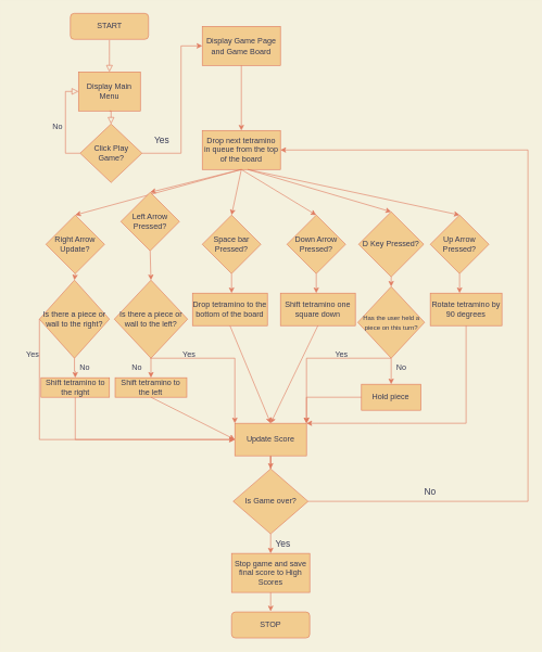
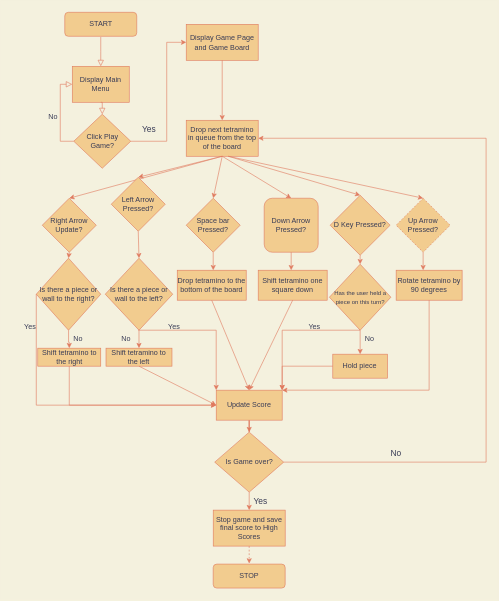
  <mxCell id="0" />
  <mxCell id="1" parent="0" />
  <mxCell id="2" value="" style="rounded=0;html=1;jettySize=auto;orthogonalLoop=1;fontSize=11;endArrow=block;endFill=0;endSize=8;strokeWidth=1;shadow=0;labelBackgroundColor=none;edgeStyle=orthogonalEdgeStyle;strokeColor=#E07A5F;fontColor=#393C56;" parent="1" source="3" edge="1"><mxGeometry relative="1" as="geometry"><mxPoint x="167.5" y="110" as="targetPoint" /></mxGeometry></mxCell>
  <mxCell id="3" value="START" style="rounded=1;whiteSpace=wrap;html=1;fontSize=12;glass=0;strokeWidth=1;shadow=0;perimeterSpacing=1;labelBackgroundColor=none;fillColor=#F2CC8F;strokeColor=#E07A5F;fontColor=#393C56;" parent="1" vertex="1"><mxGeometry x="107.5" y="20" width="120" height="40" as="geometry" /></mxCell>
  <mxCell id="4" value="Display Main Menu" style="rounded=0;whiteSpace=wrap;html=1;fontSize=12;glass=0;strokeWidth=1;shadow=0;fillColor=#F2CC8F;strokeColor=#E07A5F;fontColor=#393C56;" parent="1" vertex="1"><mxGeometry x="120" y="110" width="95" height="60" as="geometry" /></mxCell>
  <mxCell id="5" value="&lt;font style=&quot;font-size: 12px&quot;&gt;Click Play Game?&lt;/font&gt;" style="rhombus;whiteSpace=wrap;html=1;rounded=0;labelBackgroundColor=none;fillColor=#F2CC8F;strokeColor=#E07A5F;fontColor=#393C56;" parent="1" vertex="1"><mxGeometry x="122.5" y="190" width="95" height="90" as="geometry" /></mxCell>
  <mxCell id="6" value="" style="rounded=0;html=1;jettySize=auto;orthogonalLoop=1;fontSize=11;endArrow=block;endFill=0;endSize=8;strokeWidth=1;shadow=0;labelBackgroundColor=none;edgeStyle=orthogonalEdgeStyle;entryX=0.5;entryY=0;entryDx=0;entryDy=0;strokeColor=#E07A5F;fontColor=#393C56;" parent="1" target="5" edge="1"><mxGeometry relative="1" as="geometry"><mxPoint x="167.5" y="170" as="sourcePoint" /><mxPoint x="177.5" y="120" as="targetPoint" /><Array as="points"><mxPoint x="170.5" y="170" /><mxPoint x="170.5" y="190" /><mxPoint x="170.5" y="190" /></Array></mxGeometry></mxCell>
  <mxCell id="7" value="" style="rounded=0;html=1;jettySize=auto;orthogonalLoop=1;fontSize=11;endArrow=block;endFill=0;endSize=8;strokeWidth=1;shadow=0;labelBackgroundColor=none;edgeStyle=orthogonalEdgeStyle;entryX=0;entryY=0.5;entryDx=0;entryDy=0;exitX=0;exitY=0.5;exitDx=0;exitDy=0;strokeColor=#E07A5F;fontColor=#393C56;" parent="1" source="5" target="4" edge="1"><mxGeometry relative="1" as="geometry"><mxPoint x="187.5" y="81" as="sourcePoint" /><mxPoint x="187.5" y="130" as="targetPoint" /></mxGeometry></mxCell>
  <mxCell id="8" value="No" style="text;html=1;strokeColor=none;fillColor=none;align=center;verticalAlign=middle;whiteSpace=wrap;rounded=0;labelBackgroundColor=none;fontColor=#393C56;" parent="1" vertex="1"><mxGeometry x="57.5" y="180" width="60" height="30" as="geometry" /></mxCell>
  <mxCell id="9" value="Drop next tetramino in queue from the top of the board" style="rounded=0;whiteSpace=wrap;html=1;labelBackgroundColor=none;fillColor=#F2CC8F;strokeColor=#E07A5F;fontColor=#393C56;" parent="1" vertex="1"><mxGeometry x="310" y="200" width="120" height="60" as="geometry" /></mxCell>
  <mxCell id="10" value="" style="endArrow=classic;html=1;rounded=0;exitX=0.5;exitY=1;exitDx=0;exitDy=0;entryX=0.5;entryY=0;entryDx=0;entryDy=0;labelBackgroundColor=#F4F1DE;strokeColor=#E07A5F;fontColor=#393C56;" edge="1" parent="1" source="9" target="16"><mxGeometry width="50" height="50" relative="1" as="geometry"><mxPoint x="410" y="310" as="sourcePoint" /><mxPoint x="135" y="310" as="targetPoint" /></mxGeometry></mxCell>
  <mxCell id="11" value="" style="endArrow=classic;html=1;rounded=0;exitX=0.5;exitY=1;exitDx=0;exitDy=0;entryX=0.5;entryY=0;entryDx=0;entryDy=0;labelBackgroundColor=#F4F1DE;strokeColor=#E07A5F;fontColor=#393C56;" edge="1" parent="1" source="9" target="17"><mxGeometry width="50" height="50" relative="1" as="geometry"><mxPoint x="390" y="270" as="sourcePoint" /><mxPoint x="250" y="310" as="targetPoint" /></mxGeometry></mxCell>
  <mxCell id="12" value="" style="endArrow=classic;html=1;rounded=0;exitX=0.5;exitY=1;exitDx=0;exitDy=0;entryX=0.5;entryY=0;entryDx=0;entryDy=0;labelBackgroundColor=#F4F1DE;strokeColor=#E07A5F;fontColor=#393C56;" edge="1" parent="1" source="9" target="18"><mxGeometry width="50" height="50" relative="1" as="geometry"><mxPoint x="390" y="270" as="sourcePoint" /><mxPoint x="350" y="330" as="targetPoint" /></mxGeometry></mxCell>
  <mxCell id="13" value="" style="endArrow=classic;html=1;rounded=0;exitX=0.5;exitY=1;exitDx=0;exitDy=0;entryX=0.5;entryY=0;entryDx=0;entryDy=0;labelBackgroundColor=#F4F1DE;strokeColor=#E07A5F;fontColor=#393C56;" edge="1" parent="1" source="9" target="19"><mxGeometry width="50" height="50" relative="1" as="geometry"><mxPoint x="390" y="270" as="sourcePoint" /><mxPoint x="460" y="330" as="targetPoint" /></mxGeometry></mxCell>
  <mxCell id="14" value="" style="endArrow=classic;html=1;rounded=0;entryX=0.5;entryY=0;entryDx=0;entryDy=0;labelBackgroundColor=#F4F1DE;strokeColor=#E07A5F;fontColor=#393C56;" edge="1" parent="1" target="21"><mxGeometry width="50" height="50" relative="1" as="geometry"><mxPoint x="380" y="260" as="sourcePoint" /><mxPoint x="700" y="300" as="targetPoint" /></mxGeometry></mxCell>
  <mxCell id="15" value="" style="endArrow=classic;html=1;rounded=0;entryX=0.5;entryY=0;entryDx=0;entryDy=0;labelBackgroundColor=#F4F1DE;strokeColor=#E07A5F;fontColor=#393C56;" edge="1" parent="1" target="20"><mxGeometry width="50" height="50" relative="1" as="geometry"><mxPoint x="380" y="260" as="sourcePoint" /><mxPoint x="570" y="320" as="targetPoint" /></mxGeometry></mxCell>
  <mxCell id="16" value="Right Arrow Update?" style="rhombus;whiteSpace=wrap;html=1;fillColor=#F2CC8F;strokeColor=#E07A5F;fontColor=#393C56;" vertex="1" parent="1"><mxGeometry x="70" y="330" width="90" height="90" as="geometry" /></mxCell>
  <mxCell id="17" value="Left Arrow Pressed?" style="rhombus;whiteSpace=wrap;html=1;fillColor=#F2CC8F;strokeColor=#E07A5F;fontColor=#393C56;" vertex="1" parent="1"><mxGeometry x="185" y="295" width="90" height="90" as="geometry" /></mxCell>
  <mxCell id="18" value="Space bar Pressed?" style="rhombus;whiteSpace=wrap;html=1;fillColor=#F2CC8F;strokeColor=#E07A5F;fontColor=#393C56;" vertex="1" parent="1"><mxGeometry x="310" y="330" width="90" height="90" as="geometry" /></mxCell>
- <mxCell id="19" value="Down Arrow Pressed?" style="rhombus;whiteSpace=wrap;html=1;fillColor=#F2CC8F;strokeColor=#E07A5F;fontColor=#393C56;" vertex="1" parent="1"><mxGeometry x="440" y="330" width="90" height="90" as="geometry" /></mxCell>
+ <mxCell id="19" value="Down Arrow Pressed?" style="whiteSpace=wrap;html=1;fillColor=#F2CC8F;strokeColor=#E07A5F;fontColor=#393C56;rounded=1;" vertex="1" parent="1"><mxGeometry x="440" y="330" width="90" height="90" as="geometry" /></mxCell>
  <mxCell id="20" value="D Key Pressed?" style="rhombus;whiteSpace=wrap;html=1;fillColor=#F2CC8F;strokeColor=#E07A5F;fontColor=#393C56;" vertex="1" parent="1"><mxGeometry x="550" y="325" width="100" height="100" as="geometry" /></mxCell>
- <mxCell id="21" value="Up Arrow Pressed?" style="rhombus;whiteSpace=wrap;html=1;fillColor=#F2CC8F;strokeColor=#E07A5F;fontColor=#393C56;" vertex="1" parent="1"><mxGeometry x="660" y="330" width="90" height="90" as="geometry" /></mxCell>
+ <mxCell id="21" value="Up Arrow Pressed?" style="rhombus;whiteSpace=wrap;html=1;fillColor=#F2CC8F;strokeColor=#E07A5F;fontColor=#393C56;dashed=1;" vertex="1" parent="1"><mxGeometry x="660" y="330" width="90" height="90" as="geometry" /></mxCell>
  <mxCell id="22" value="" style="endArrow=classic;html=1;rounded=0;exitX=0.5;exitY=1;exitDx=0;exitDy=0;entryX=0.5;entryY=0;entryDx=0;entryDy=0;labelBackgroundColor=#F4F1DE;strokeColor=#E07A5F;fontColor=#393C56;" edge="1" parent="1" source="16" target="32"><mxGeometry width="50" height="50" relative="1" as="geometry"><mxPoint x="410" y="550" as="sourcePoint" /><mxPoint x="135" y="450" as="targetPoint" /></mxGeometry></mxCell>
  <mxCell id="23" value="" style="endArrow=classic;html=1;rounded=0;exitX=0.5;exitY=1;exitDx=0;exitDy=0;entryX=0.5;entryY=0;entryDx=0;entryDy=0;labelBackgroundColor=#F4F1DE;strokeColor=#E07A5F;fontColor=#393C56;" edge="1" parent="1" source="17" target="33"><mxGeometry width="50" height="50" relative="1" as="geometry"><mxPoint x="145" y="430" as="sourcePoint" /><mxPoint x="238" y="450" as="targetPoint" /></mxGeometry></mxCell>
  <mxCell id="24" value="" style="endArrow=classic;html=1;rounded=0;exitX=0.5;exitY=1;exitDx=0;exitDy=0;labelBackgroundColor=#F4F1DE;strokeColor=#E07A5F;fontColor=#393C56;" edge="1" parent="1" source="18"><mxGeometry width="50" height="50" relative="1" as="geometry"><mxPoint x="155" y="440" as="sourcePoint" /><mxPoint x="355" y="450" as="targetPoint" /></mxGeometry></mxCell>
  <mxCell id="25" value="" style="endArrow=classic;html=1;rounded=0;exitX=0.5;exitY=1;exitDx=0;exitDy=0;labelBackgroundColor=#F4F1DE;strokeColor=#E07A5F;fontColor=#393C56;" edge="1" parent="1" source="19"><mxGeometry width="50" height="50" relative="1" as="geometry"><mxPoint x="165" y="450" as="sourcePoint" /><mxPoint x="485" y="450" as="targetPoint" /></mxGeometry></mxCell>
  <mxCell id="26" value="" style="endArrow=classic;html=1;rounded=0;exitX=0.5;exitY=1;exitDx=0;exitDy=0;entryX=0.5;entryY=0;entryDx=0;entryDy=0;labelBackgroundColor=#F4F1DE;strokeColor=#E07A5F;fontColor=#393C56;" edge="1" parent="1" source="20" target="34"><mxGeometry width="50" height="50" relative="1" as="geometry"><mxPoint x="175" y="460" as="sourcePoint" /><mxPoint x="600" y="460" as="targetPoint" /></mxGeometry></mxCell>
  <mxCell id="27" value="" style="endArrow=classic;html=1;rounded=0;exitX=0.5;exitY=1;exitDx=0;exitDy=0;labelBackgroundColor=#F4F1DE;strokeColor=#E07A5F;fontColor=#393C56;" edge="1" parent="1" source="21"><mxGeometry width="50" height="50" relative="1" as="geometry"><mxPoint x="185" y="470" as="sourcePoint" /><mxPoint x="705" y="450" as="targetPoint" /></mxGeometry></mxCell>
  <mxCell id="28" value="Drop tetramino to the bottom of the board" style="rounded=0;whiteSpace=wrap;html=1;fillColor=#F2CC8F;strokeColor=#E07A5F;fontColor=#393C56;" vertex="1" parent="1"><mxGeometry x="295" y="450" width="115" height="50" as="geometry" /></mxCell>
  <mxCell id="29" value="Shift tetramino one square down" style="rounded=0;whiteSpace=wrap;html=1;fillColor=#F2CC8F;strokeColor=#E07A5F;fontColor=#393C56;" vertex="1" parent="1"><mxGeometry x="430" y="450" width="115" height="50" as="geometry" /></mxCell>
  <mxCell id="30" value="Rotate tetramino by 90 degrees" style="rounded=0;whiteSpace=wrap;html=1;fillColor=#F2CC8F;strokeColor=#E07A5F;fontColor=#393C56;" vertex="1" parent="1"><mxGeometry x="660" y="450" width="110" height="50" as="geometry" /></mxCell>
  <mxCell id="31" value="" style="edgeStyle=orthogonalEdgeStyle;rounded=0;orthogonalLoop=1;jettySize=auto;html=1;fontSize=12;labelBackgroundColor=#F4F1DE;strokeColor=#E07A5F;fontColor=#393C56;" edge="1" parent="1" source="32" target="43"><mxGeometry relative="1" as="geometry" /></mxCell>
  <mxCell id="32" value="Is there a piece or wall to the right?" style="rhombus;whiteSpace=wrap;html=1;fillColor=#F2CC8F;strokeColor=#E07A5F;fontColor=#393C56;" vertex="1" parent="1"><mxGeometry x="60" y="430" width="107.5" height="120" as="geometry" /></mxCell>
  <mxCell id="33" value="Is there a piece or wall to the left?" style="rhombus;whiteSpace=wrap;html=1;fillColor=#F2CC8F;strokeColor=#E07A5F;fontColor=#393C56;" vertex="1" parent="1"><mxGeometry x="175" y="430" width="112.5" height="120" as="geometry" /></mxCell>
  <mxCell id="34" value="&lt;font style=&quot;font-size: 10px&quot;&gt;Has the user held a piece on this turn?&lt;/font&gt;" style="rhombus;whiteSpace=wrap;html=1;fillColor=#F2CC8F;strokeColor=#E07A5F;fontColor=#393C56;" vertex="1" parent="1"><mxGeometry x="548.75" y="440" width="102.5" height="110" as="geometry" /></mxCell>
  <mxCell id="35" value="" style="edgeStyle=orthogonalEdgeStyle;rounded=0;orthogonalLoop=1;jettySize=auto;html=1;fontSize=12;labelBackgroundColor=#F4F1DE;strokeColor=#E07A5F;fontColor=#393C56;" edge="1" parent="1" source="36" target="37"><mxGeometry relative="1" as="geometry" /></mxCell>
  <mxCell id="36" value="&lt;font style=&quot;font-size: 12px&quot;&gt;Update Score&lt;/font&gt;" style="rounded=0;whiteSpace=wrap;html=1;fontSize=10;fillColor=#F2CC8F;strokeColor=#E07A5F;fontColor=#393C56;" vertex="1" parent="1"><mxGeometry x="360" y="650" width="110" height="50" as="geometry" /></mxCell>
  <mxCell id="37" value="&lt;font style=&quot;font-size: 12px&quot;&gt;Is Game over?&lt;/font&gt;" style="rhombus;whiteSpace=wrap;html=1;fontSize=10;rounded=0;fillColor=#F2CC8F;strokeColor=#E07A5F;fontColor=#393C56;" vertex="1" parent="1"><mxGeometry x="357.5" y="720" width="115" height="100" as="geometry" /></mxCell>
  <mxCell id="38" value="" style="endArrow=classic;html=1;rounded=0;fontSize=12;exitX=0.5;exitY=1;exitDx=0;exitDy=0;entryX=0.5;entryY=0;entryDx=0;entryDy=0;labelBackgroundColor=#F4F1DE;strokeColor=#E07A5F;fontColor=#393C56;" edge="1" parent="1" source="28" target="36"><mxGeometry width="50" height="50" relative="1" as="geometry"><mxPoint x="410" y="420" as="sourcePoint" /><mxPoint x="460" y="370" as="targetPoint" /></mxGeometry></mxCell>
  <mxCell id="39" value="" style="endArrow=classic;html=1;rounded=0;fontSize=12;exitX=0.5;exitY=1;exitDx=0;exitDy=0;entryX=0.5;entryY=0;entryDx=0;entryDy=0;labelBackgroundColor=#F4F1DE;strokeColor=#E07A5F;fontColor=#393C56;" edge="1" parent="1" source="29" target="36"><mxGeometry width="50" height="50" relative="1" as="geometry"><mxPoint x="362.5" y="510" as="sourcePoint" /><mxPoint x="425" y="660" as="targetPoint" /></mxGeometry></mxCell>
  <mxCell id="40" value="" style="endArrow=classic;html=1;rounded=0;fontSize=12;exitX=0.5;exitY=1;exitDx=0;exitDy=0;entryX=1;entryY=0;entryDx=0;entryDy=0;labelBackgroundColor=#F4F1DE;strokeColor=#E07A5F;fontColor=#393C56;" edge="1" parent="1" source="30" target="36"><mxGeometry width="50" height="50" relative="1" as="geometry"><mxPoint x="410" y="420" as="sourcePoint" /><mxPoint x="460" y="370" as="targetPoint" /><Array as="points"><mxPoint x="715" y="650" /><mxPoint x="580" y="650" /></Array></mxGeometry></mxCell>
  <mxCell id="41" value="" style="endArrow=classic;html=1;rounded=0;fontSize=12;exitX=0;exitY=0.5;exitDx=0;exitDy=0;entryX=0;entryY=0.5;entryDx=0;entryDy=0;labelBackgroundColor=#F4F1DE;strokeColor=#E07A5F;fontColor=#393C56;" edge="1" parent="1" source="32" target="36"><mxGeometry width="50" height="50" relative="1" as="geometry"><mxPoint x="410" y="480" as="sourcePoint" /><mxPoint x="460" y="430" as="targetPoint" /><Array as="points"><mxPoint x="60" y="675" /></Array></mxGeometry></mxCell>
  <mxCell id="42" value="Yes" style="text;html=1;strokeColor=none;fillColor=none;align=center;verticalAlign=middle;whiteSpace=wrap;rounded=0;fontSize=12;fontColor=#393C56;" vertex="1" parent="1"><mxGeometry y="530" width="60" height="30" as="geometry" x="20" /></mxCell>
  <mxCell id="43" value="Shift tetramino to the right" style="whiteSpace=wrap;html=1;fillColor=#F2CC8F;strokeColor=#E07A5F;fontColor=#393C56;" vertex="1" parent="1"><mxGeometry x="62.5" y="580" width="105" height="30" as="geometry" /></mxCell>
  <mxCell id="44" value="No" style="text;html=1;strokeColor=none;fillColor=none;align=center;verticalAlign=middle;whiteSpace=wrap;rounded=0;fontSize=12;fontColor=#393C56;" vertex="1" parent="1"><mxGeometry x="100" y="550" width="60" height="30" as="geometry" /></mxCell>
  <mxCell id="45" value="" style="endArrow=classic;html=1;rounded=0;fontSize=12;exitX=0.5;exitY=1;exitDx=0;exitDy=0;entryX=0;entryY=0.5;entryDx=0;entryDy=0;labelBackgroundColor=#F4F1DE;strokeColor=#E07A5F;fontColor=#393C56;" edge="1" parent="1" source="43" target="36"><mxGeometry width="50" height="50" relative="1" as="geometry"><mxPoint x="410" y="470" as="sourcePoint" /><mxPoint x="460" y="420" as="targetPoint" /><Array as="points"><mxPoint x="115" y="675" /></Array></mxGeometry></mxCell>
  <mxCell id="46" value="" style="endArrow=classic;html=1;rounded=0;fontSize=12;exitX=0.5;exitY=1;exitDx=0;exitDy=0;labelBackgroundColor=#F4F1DE;strokeColor=#E07A5F;fontColor=#393C56;" edge="1" parent="1" source="33"><mxGeometry width="50" height="50" relative="1" as="geometry"><mxPoint x="410" y="460" as="sourcePoint" /><mxPoint x="231.25" y="550" as="targetPoint" /></mxGeometry></mxCell>
  <mxCell id="47" value="Shift tetramino to the left" style="rounded=0;whiteSpace=wrap;html=1;fontSize=12;fillColor=#F2CC8F;strokeColor=#E07A5F;fontColor=#393C56;" vertex="1" parent="1"><mxGeometry x="176.25" y="580" width="110" height="30" as="geometry" /></mxCell>
  <mxCell id="48" value="" style="endArrow=classic;html=1;rounded=0;fontSize=12;exitX=0.5;exitY=1;exitDx=0;exitDy=0;entryX=0.5;entryY=0;entryDx=0;entryDy=0;labelBackgroundColor=#F4F1DE;strokeColor=#E07A5F;fontColor=#393C56;" edge="1" parent="1" source="33" target="47"><mxGeometry width="50" height="50" relative="1" as="geometry"><mxPoint x="410" y="490" as="sourcePoint" /><mxPoint x="460" y="440" as="targetPoint" /></mxGeometry></mxCell>
  <mxCell id="49" value="No" style="text;html=1;strokeColor=none;fillColor=none;align=center;verticalAlign=middle;whiteSpace=wrap;rounded=0;fontSize=12;fontColor=#393C56;" vertex="1" parent="1"><mxGeometry x="180" y="550" width="60" height="30" as="geometry" /></mxCell>
  <mxCell id="50" value="" style="endArrow=classic;html=1;rounded=0;fontSize=12;exitX=0.5;exitY=1;exitDx=0;exitDy=0;entryX=0;entryY=0.5;entryDx=0;entryDy=0;labelBackgroundColor=#F4F1DE;strokeColor=#E07A5F;fontColor=#393C56;" edge="1" parent="1" source="47" target="36"><mxGeometry width="50" height="50" relative="1" as="geometry"><mxPoint x="410" y="490" as="sourcePoint" /><mxPoint x="460" y="440" as="targetPoint" /></mxGeometry></mxCell>
  <mxCell id="51" value="" style="endArrow=classic;html=1;rounded=0;fontSize=12;entryX=0;entryY=0;entryDx=0;entryDy=0;labelBackgroundColor=#F4F1DE;strokeColor=#E07A5F;fontColor=#393C56;" edge="1" parent="1" target="36"><mxGeometry width="50" height="50" relative="1" as="geometry"><mxPoint x="230" y="550" as="sourcePoint" /><mxPoint x="460" y="400" as="targetPoint" /><Array as="points"><mxPoint x="360" y="550" /></Array></mxGeometry></mxCell>
  <mxCell id="52" value="Yes" style="text;html=1;strokeColor=none;fillColor=none;align=center;verticalAlign=middle;whiteSpace=wrap;rounded=0;fontSize=12;fontColor=#393C56;" vertex="1" parent="1"><mxGeometry x="260" y="530" width="60" height="30" as="geometry" /></mxCell>
  <mxCell id="53" value="Hold piece" style="rounded=0;whiteSpace=wrap;html=1;fontSize=12;fillColor=#F2CC8F;strokeColor=#E07A5F;fontColor=#393C56;" vertex="1" parent="1"><mxGeometry x="554.38" y="590" width="91.25" height="40" as="geometry" /></mxCell>
  <mxCell id="54" value="" style="endArrow=classic;html=1;rounded=0;fontSize=12;exitX=0.5;exitY=1;exitDx=0;exitDy=0;entryX=0.5;entryY=0;entryDx=0;entryDy=0;labelBackgroundColor=#F4F1DE;strokeColor=#E07A5F;fontColor=#393C56;" edge="1" parent="1" source="34" target="53"><mxGeometry width="50" height="50" relative="1" as="geometry"><mxPoint x="410" y="560" as="sourcePoint" /><mxPoint x="460" y="510" as="targetPoint" /></mxGeometry></mxCell>
  <mxCell id="55" value="" style="endArrow=classic;html=1;rounded=0;fontSize=12;exitX=0.5;exitY=1;exitDx=0;exitDy=0;entryX=1;entryY=0;entryDx=0;entryDy=0;labelBackgroundColor=#F4F1DE;strokeColor=#E07A5F;fontColor=#393C56;" edge="1" parent="1" source="34" target="36"><mxGeometry width="50" height="50" relative="1" as="geometry"><mxPoint x="410" y="560" as="sourcePoint" /><mxPoint x="460" y="510" as="targetPoint" /><Array as="points"><mxPoint x="470" y="550" /></Array></mxGeometry></mxCell>
  <mxCell id="56" value="Yes" style="text;html=1;strokeColor=none;fillColor=none;align=center;verticalAlign=middle;whiteSpace=wrap;rounded=0;fontSize=12;fontColor=#393C56;" vertex="1" parent="1"><mxGeometry x="494.38" y="530" width="60" height="30" as="geometry" /></mxCell>
  <mxCell id="57" value="No" style="text;html=1;strokeColor=none;fillColor=none;align=center;verticalAlign=middle;whiteSpace=wrap;rounded=0;fontSize=12;fontColor=#393C56;" vertex="1" parent="1"><mxGeometry x="585.63" y="550" width="60" height="30" as="geometry" /></mxCell>
  <mxCell id="58" value="" style="endArrow=classic;html=1;rounded=0;fontSize=12;exitX=0;exitY=0.5;exitDx=0;exitDy=0;labelBackgroundColor=#F4F1DE;strokeColor=#E07A5F;fontColor=#393C56;" edge="1" parent="1" source="53"><mxGeometry width="50" height="50" relative="1" as="geometry"><mxPoint x="410" y="560" as="sourcePoint" /><mxPoint x="470" y="650" as="targetPoint" /><Array as="points"><mxPoint x="470" y="610" /></Array></mxGeometry></mxCell>
  <mxCell id="59" value="" style="endArrow=classic;html=1;rounded=0;fontSize=12;exitX=1;exitY=0.5;exitDx=0;exitDy=0;entryX=1;entryY=0.5;entryDx=0;entryDy=0;labelBackgroundColor=#F4F1DE;strokeColor=#E07A5F;fontColor=#393C56;" edge="1" parent="1" source="37" target="9"><mxGeometry width="50" height="50" relative="1" as="geometry"><mxPoint x="410" y="780" as="sourcePoint" /><mxPoint x="460" y="730" as="targetPoint" /><Array as="points"><mxPoint x="810" y="770" /><mxPoint x="810" y="470" /><mxPoint x="810" y="230" /></Array></mxGeometry></mxCell>
  <mxCell id="60" value="No" style="text;html=1;strokeColor=none;fillColor=none;align=center;verticalAlign=middle;whiteSpace=wrap;rounded=0;fontSize=14;fontColor=#393C56;" vertex="1" parent="1"><mxGeometry x="630" y="740" width="60" height="30" as="geometry" /></mxCell>
  <mxCell id="61" value="" style="endArrow=classic;html=1;rounded=0;fontSize=12;exitX=0.5;exitY=1;exitDx=0;exitDy=0;labelBackgroundColor=#F4F1DE;strokeColor=#E07A5F;fontColor=#393C56;" edge="1" parent="1" source="37" target="62"><mxGeometry width="50" height="50" relative="1" as="geometry"><mxPoint x="410" y="740" as="sourcePoint" /><mxPoint x="415" y="870" as="targetPoint" /></mxGeometry></mxCell>
  <mxCell id="62" value="Stop game and save final score to High Scores" style="rounded=0;whiteSpace=wrap;html=1;fontSize=12;fillColor=#F2CC8F;strokeColor=#E07A5F;fontColor=#393C56;" vertex="1" parent="1"><mxGeometry x="355" y="850" width="120" height="60" as="geometry" /></mxCell>
  <mxCell id="63" value="Yes" style="text;html=1;strokeColor=none;fillColor=none;align=center;verticalAlign=middle;whiteSpace=wrap;rounded=0;fontSize=14;fontColor=#393C56;" vertex="1" parent="1"><mxGeometry x="404" y="820" width="60" height="30" as="geometry" /></mxCell>
  <mxCell id="64" value="" style="endArrow=classic;html=1;rounded=0;fontSize=14;exitX=1;exitY=0.5;exitDx=0;exitDy=0;entryX=0;entryY=0.5;entryDx=0;entryDy=0;labelBackgroundColor=#F4F1DE;strokeColor=#E07A5F;fontColor=#393C56;" edge="1" parent="1" source="5" target="65"><mxGeometry width="50" height="50" relative="1" as="geometry"><mxPoint x="337.5" y="270" as="sourcePoint" /><mxPoint x="277.5" y="80" as="targetPoint" /><Array as="points"><mxPoint x="277.5" y="235" /><mxPoint x="277.5" y="70" /></Array></mxGeometry></mxCell>
  <mxCell id="65" value="&lt;font style=&quot;font-size: 12px&quot;&gt;Display Game Page and Game Board&lt;/font&gt;" style="rounded=0;whiteSpace=wrap;html=1;fontSize=14;fillColor=#F2CC8F;strokeColor=#E07A5F;fontColor=#393C56;" vertex="1" parent="1"><mxGeometry x="310" y="40" width="120" height="60" as="geometry" /></mxCell>
  <mxCell id="66" value="Yes" style="text;html=1;strokeColor=none;fillColor=none;align=center;verticalAlign=middle;whiteSpace=wrap;rounded=0;fontSize=14;fontColor=#393C56;" vertex="1" parent="1"><mxGeometry x="217.5" y="200" width="60" height="30" as="geometry" /></mxCell>
  <mxCell id="67" value="" style="endArrow=classic;html=1;rounded=0;fontSize=12;exitX=0.5;exitY=1;exitDx=0;exitDy=0;entryX=0.5;entryY=0;entryDx=0;entryDy=0;labelBackgroundColor=#F4F1DE;strokeColor=#E07A5F;fontColor=#393C56;" edge="1" parent="1" source="65" target="9"><mxGeometry width="50" height="50" relative="1" as="geometry"><mxPoint x="410" y="300" as="sourcePoint" /><mxPoint x="460" y="250" as="targetPoint" /></mxGeometry></mxCell>
  <mxCell id="68" value="STOP" style="rounded=1;whiteSpace=wrap;html=1;fontSize=12;glass=0;strokeWidth=1;shadow=0;perimeterSpacing=1;labelBackgroundColor=none;fillColor=#F2CC8F;strokeColor=#E07A5F;fontColor=#393C56;" vertex="1" parent="1"><mxGeometry x="355" y="940" width="120" height="40" as="geometry" /></mxCell>
- <mxCell id="69" value="" style="endArrow=classic;html=1;rounded=0;fontSize=12;exitX=0.5;exitY=1;exitDx=0;exitDy=0;entryX=0.5;entryY=0;entryDx=0;entryDy=0;labelBackgroundColor=#F4F1DE;strokeColor=#E07A5F;fontColor=#393C56;" edge="1" parent="1" source="62" target="68"><mxGeometry width="50" height="50" relative="1" as="geometry"><mxPoint x="410" y="830" as="sourcePoint" /><mxPoint x="730" y="980" as="targetPoint" /><Array as="points" /></mxGeometry></mxCell>
+ <mxCell id="69" value="" style="endArrow=classic;html=1;rounded=0;fontSize=12;exitX=0.5;exitY=1;exitDx=0;exitDy=0;entryX=0.5;entryY=0;entryDx=0;entryDy=0;labelBackgroundColor=#F4F1DE;strokeColor=#E07A5F;fontColor=#393C56;dashed=1;" edge="1" parent="1" source="62" target="68"><mxGeometry width="50" height="50" relative="1" as="geometry"><mxPoint x="410" y="830" as="sourcePoint" /><mxPoint x="730" y="980" as="targetPoint" /><Array as="points" /></mxGeometry></mxCell>
